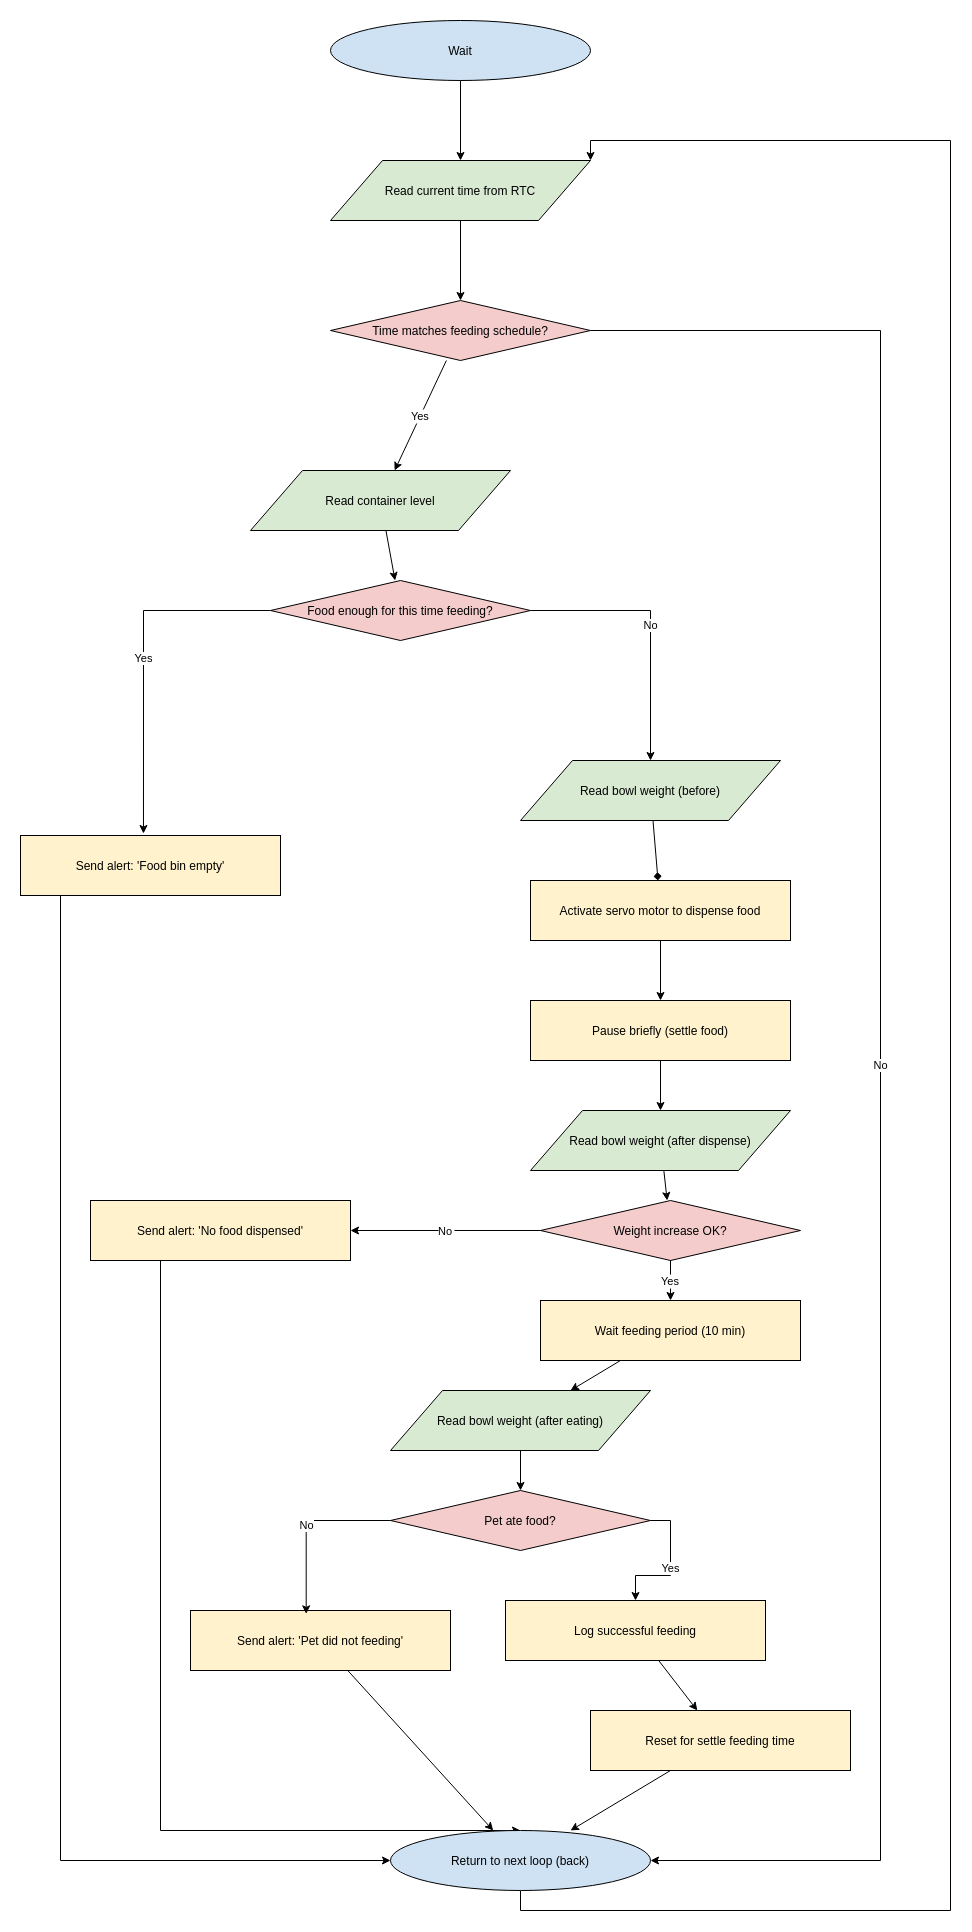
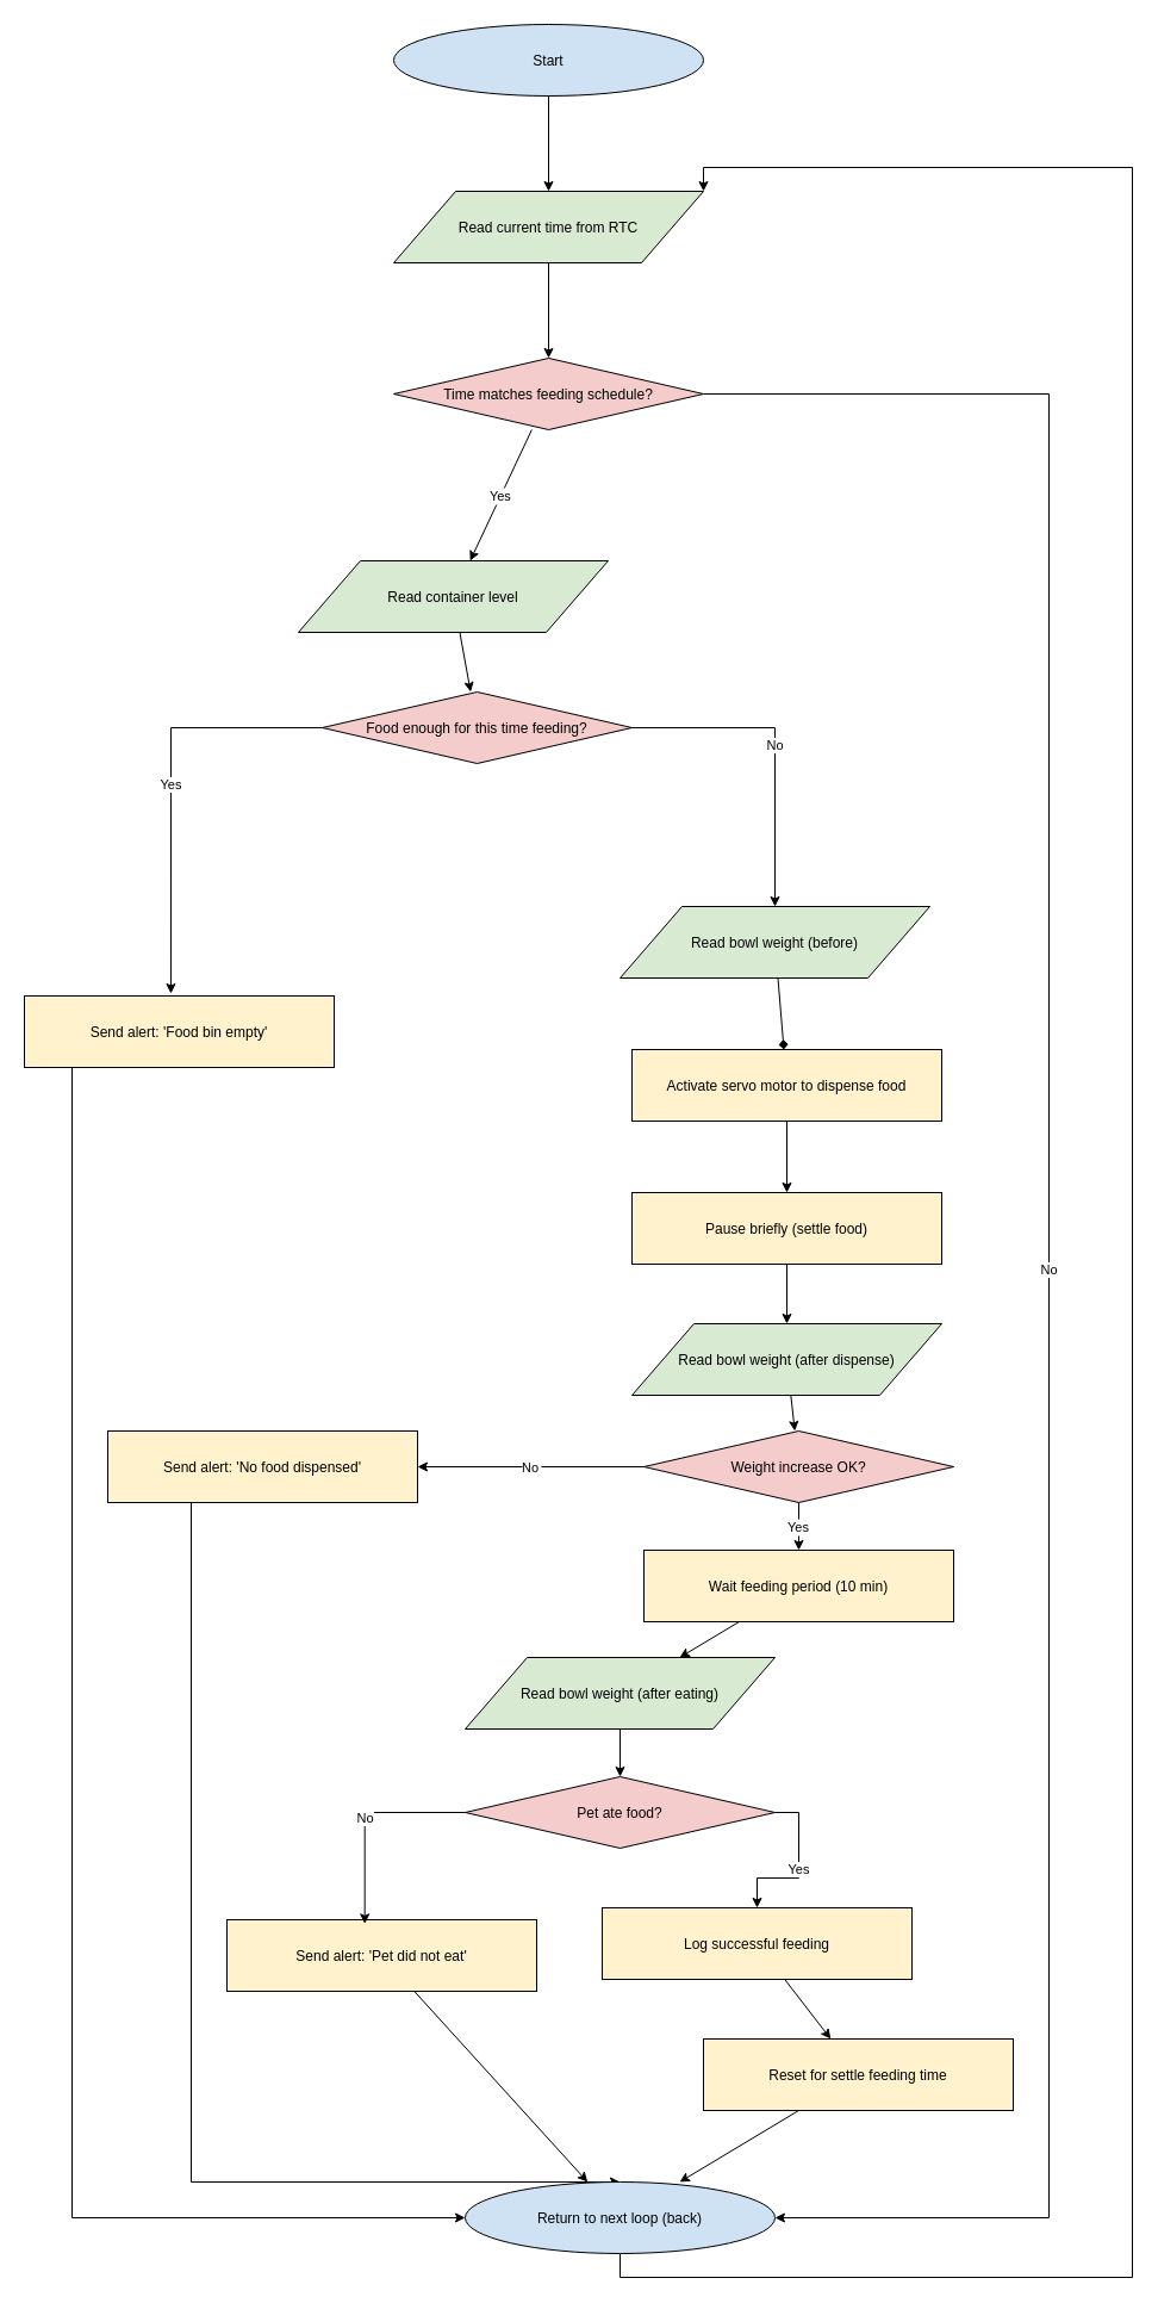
  <mxCell id="0" />
  <mxCell id="1" parent="0" />
- <mxCell id="2" value="Wait" style="shape=ellipse;fillColor=#CFE2F3;strokeColor=#000000;" vertex="1" parent="1"><mxGeometry x="330" y="20" width="260" height="60" as="geometry" /></mxCell>
+ <mxCell id="2" value="Start" style="shape=ellipse;fillColor=#CFE2F3;strokeColor=#000000;" vertex="1" parent="1"><mxGeometry x="330" y="20" width="260" height="60" as="geometry" /></mxCell>
  <mxCell id="3" value="Read current time from RTC" style="shape=parallelogram;fillColor=#D9EAD3;strokeColor=#000000;" vertex="1" parent="1"><mxGeometry x="330" y="160" width="260" height="60" as="geometry" /></mxCell>
  <mxCell id="4" value="No" style="edgeStyle=orthogonalEdgeStyle;rounded=0;orthogonalLoop=1;jettySize=auto;html=1;exitX=1;exitY=0.5;exitDx=0;exitDy=0;entryX=1;entryY=0.5;entryDx=0;entryDy=0;" edge="1" parent="1" source="5" target="26"><mxGeometry relative="1" as="geometry"><Array as="points"><mxPoint x="880" y="330" /><mxPoint x="880" y="1860" /></Array></mxGeometry></mxCell>
  <mxCell id="5" value="Time matches feeding schedule?" style="shape=rhombus;fillColor=#F4CCCC;strokeColor=#000000;" vertex="1" parent="1"><mxGeometry x="330" y="300" width="260" height="60" as="geometry" /></mxCell>
  <mxCell id="6" value="Read container level" style="shape=parallelogram;fillColor=#D9EAD3;strokeColor=#000000;" vertex="1" parent="1"><mxGeometry x="250" y="470" width="260" height="60" as="geometry" /></mxCell>
  <mxCell id="7" value="No" style="edgeStyle=orthogonalEdgeStyle;rounded=0;orthogonalLoop=1;jettySize=auto;html=1;exitX=1;exitY=0.5;exitDx=0;exitDy=0;entryX=0.5;entryY=0;entryDx=0;entryDy=0;" edge="1" parent="1" source="8" target="11"><mxGeometry relative="1" as="geometry" /></mxCell>
  <mxCell id="8" value="Food enough for this time feeding?" style="shape=rhombus;fillColor=#F4CCCC;strokeColor=#000000;" vertex="1" parent="1"><mxGeometry x="270" y="580" width="260" height="60" as="geometry" /></mxCell>
  <mxCell id="9" style="edgeStyle=orthogonalEdgeStyle;rounded=0;orthogonalLoop=1;jettySize=auto;html=1;exitX=0.5;exitY=1;exitDx=0;exitDy=0;entryX=0;entryY=0.5;entryDx=0;entryDy=0;" edge="1" parent="1" source="10" target="26"><mxGeometry relative="1" as="geometry"><Array as="points"><mxPoint x="60" y="860" /><mxPoint x="60" y="1860" /></Array></mxGeometry></mxCell>
  <mxCell id="10" value="Send alert: 'Food bin empty'" style="shape=rectangle;fillColor=#FFF2CC;strokeColor=#000000;" vertex="1" parent="1"><mxGeometry x="20" y="835" width="260" height="60" as="geometry" /></mxCell>
  <mxCell id="11" value="Read bowl weight (before)" style="shape=parallelogram;fillColor=#D9EAD3;strokeColor=#000000;" vertex="1" parent="1"><mxGeometry x="520" y="760" width="260" height="60" as="geometry" /></mxCell>
  <mxCell id="12" value="Activate servo motor to dispense food" style="shape=rectangle;fillColor=#FFF2CC;strokeColor=#000000;" vertex="1" parent="1"><mxGeometry x="530" y="880" width="260" height="60" as="geometry" /></mxCell>
  <mxCell id="13" value="Pause briefly (settle food)" style="shape=rectangle;fillColor=#FFF2CC;strokeColor=#000000;" vertex="1" parent="1"><mxGeometry x="530" y="1000" width="260" height="60" as="geometry" /></mxCell>
  <mxCell id="14" value="Read bowl weight (after dispense)" style="shape=parallelogram;fillColor=#D9EAD3;strokeColor=#000000;" vertex="1" parent="1"><mxGeometry x="530" y="1110" width="260" height="60" as="geometry" /></mxCell>
  <mxCell id="15" value="Weight increase OK?" style="shape=rhombus;fillColor=#F4CCCC;strokeColor=#000000;" vertex="1" parent="1"><mxGeometry x="540" y="1200" width="260" height="60" as="geometry" /></mxCell>
  <mxCell id="16" style="edgeStyle=orthogonalEdgeStyle;rounded=0;orthogonalLoop=1;jettySize=auto;html=1;exitX=0.5;exitY=1;exitDx=0;exitDy=0;entryX=0.5;entryY=0;entryDx=0;entryDy=0;" edge="1" parent="1" source="17" target="26"><mxGeometry relative="1" as="geometry"><Array as="points"><mxPoint x="160" y="1260" /><mxPoint x="160" y="1830" /></Array></mxGeometry></mxCell>
  <mxCell id="17" value="Send alert: 'No food dispensed'" style="shape=rectangle;fillColor=#FFF2CC;strokeColor=#000000;" vertex="1" parent="1"><mxGeometry x="90" y="1200" width="260" height="60" as="geometry" /></mxCell>
  <mxCell id="18" value="Wait feeding period (10 min)" style="shape=rectangle;fillColor=#FFF2CC;strokeColor=#000000;" vertex="1" parent="1"><mxGeometry x="540" y="1300" width="260" height="60" as="geometry" /></mxCell>
  <mxCell id="19" value="Read bowl weight (after eating)" style="shape=parallelogram;fillColor=#D9EAD3;strokeColor=#000000;" vertex="1" parent="1"><mxGeometry x="390" y="1390" width="260" height="60" as="geometry" /></mxCell>
  <mxCell id="20" value="Yes" style="edgeStyle=orthogonalEdgeStyle;rounded=0;orthogonalLoop=1;jettySize=auto;html=1;exitX=1;exitY=0.5;exitDx=0;exitDy=0;" edge="1" parent="1" source="21" target="22"><mxGeometry relative="1" as="geometry" /></mxCell>
  <mxCell id="21" value="Pet ate food?" style="shape=rhombus;fillColor=#F4CCCC;strokeColor=#000000;" vertex="1" parent="1"><mxGeometry x="390" y="1490" width="260" height="60" as="geometry" /></mxCell>
  <mxCell id="22" value="Log successful feeding" style="shape=rectangle;fillColor=#FFF2CC;strokeColor=#000000;" vertex="1" parent="1"><mxGeometry x="505" y="1600" width="260" height="60" as="geometry" /></mxCell>
- <mxCell id="23" value="Send alert: 'Pet did not feeding'" style="shape=rectangle;fillColor=#FFF2CC;strokeColor=#000000;" vertex="1" parent="1"><mxGeometry y="1610" width="260" height="60" as="geometry" x="190" /></mxCell>
+ <mxCell id="23" value="Send alert: 'Pet did not eat'" style="shape=rectangle;fillColor=#FFF2CC;strokeColor=#000000;" vertex="1" parent="1"><mxGeometry y="1610" width="260" height="60" as="geometry" x="190" /></mxCell>
  <mxCell id="24" value="Reset for settle feeding time" style="shape=rectangle;fillColor=#FFF2CC;strokeColor=#000000;" vertex="1" parent="1"><mxGeometry x="590" y="1710" width="260" height="60" as="geometry" /></mxCell>
  <mxCell id="25" style="edgeStyle=orthogonalEdgeStyle;rounded=0;orthogonalLoop=1;jettySize=auto;html=1;exitX=0.5;exitY=1;exitDx=0;exitDy=0;entryX=1;entryY=0;entryDx=0;entryDy=0;" edge="1" parent="1" source="26" target="3"><mxGeometry relative="1" as="geometry"><Array as="points"><mxPoint x="520" y="1910" /><mxPoint x="950" y="1910" /><mxPoint x="950" y="140" /><mxPoint x="590" y="140" /></Array></mxGeometry></mxCell>
  <mxCell id="26" value="Return to next loop (back)" style="shape=ellipse;fillColor=#CFE2F3;strokeColor=#000000;" vertex="1" parent="1"><mxGeometry x="390" y="1830" width="260" height="60" as="geometry" /></mxCell>
  <mxCell id="27" edge="1" parent="1" source="2" target="3"><mxGeometry relative="1" as="geometry" /></mxCell>
  <mxCell id="28" edge="1" parent="1" source="3" target="5"><mxGeometry relative="1" as="geometry" /></mxCell>
  <mxCell id="29" value="Yes" edge="1" parent="1" source="5" target="6"><mxGeometry relative="1" as="geometry" /></mxCell>
  <mxCell id="30" edge="1" parent="1" source="6" target="8"><mxGeometry relative="1" as="geometry" /></mxCell>
  <mxCell id="31" edge="1" parent="1" source="11" target="12" style="endArrow=diamond;"><mxGeometry relative="1" as="geometry" /></mxCell>
  <mxCell id="32" edge="1" parent="1" source="12" target="13"><mxGeometry relative="1" as="geometry" /></mxCell>
  <mxCell id="33" edge="1" parent="1" source="13" target="14"><mxGeometry relative="1" as="geometry" /></mxCell>
  <mxCell id="34" edge="1" parent="1" source="14" target="15"><mxGeometry relative="1" as="geometry" /></mxCell>
  <mxCell id="35" value="No" edge="1" parent="1" source="15" target="17"><mxGeometry relative="1" as="geometry" /></mxCell>
  <mxCell id="36" value="Yes" edge="1" parent="1" source="15" target="18"><mxGeometry relative="1" as="geometry" /></mxCell>
  <mxCell id="37" edge="1" parent="1" source="18" target="19"><mxGeometry relative="1" as="geometry" /></mxCell>
  <mxCell id="38" edge="1" parent="1" source="19" target="21"><mxGeometry relative="1" as="geometry" /></mxCell>
  <mxCell id="39" edge="1" parent="1" source="22" target="24"><mxGeometry relative="1" as="geometry" /></mxCell>
  <mxCell id="40" edge="1" parent="1" source="24" target="26"><mxGeometry relative="1" as="geometry" /></mxCell>
  <mxCell id="41" edge="1" parent="1" source="23" target="26"><mxGeometry relative="1" as="geometry" /></mxCell>
  <mxCell id="42" value="Yes" style="edgeStyle=orthogonalEdgeStyle;rounded=0;orthogonalLoop=1;jettySize=auto;html=1;exitX=0;exitY=0.5;exitDx=0;exitDy=0;entryX=0.473;entryY=-0.033;entryDx=0;entryDy=0;entryPerimeter=0;" edge="1" parent="1" source="8" target="10"><mxGeometry relative="1" as="geometry" /></mxCell>
  <mxCell id="43" value="No" style="edgeStyle=orthogonalEdgeStyle;rounded=0;orthogonalLoop=1;jettySize=auto;html=1;exitX=0;exitY=0.5;exitDx=0;exitDy=0;entryX=0.445;entryY=0.056;entryDx=0;entryDy=0;entryPerimeter=0;" edge="1" parent="1" source="21" target="23"><mxGeometry relative="1" as="geometry" /></mxCell>
